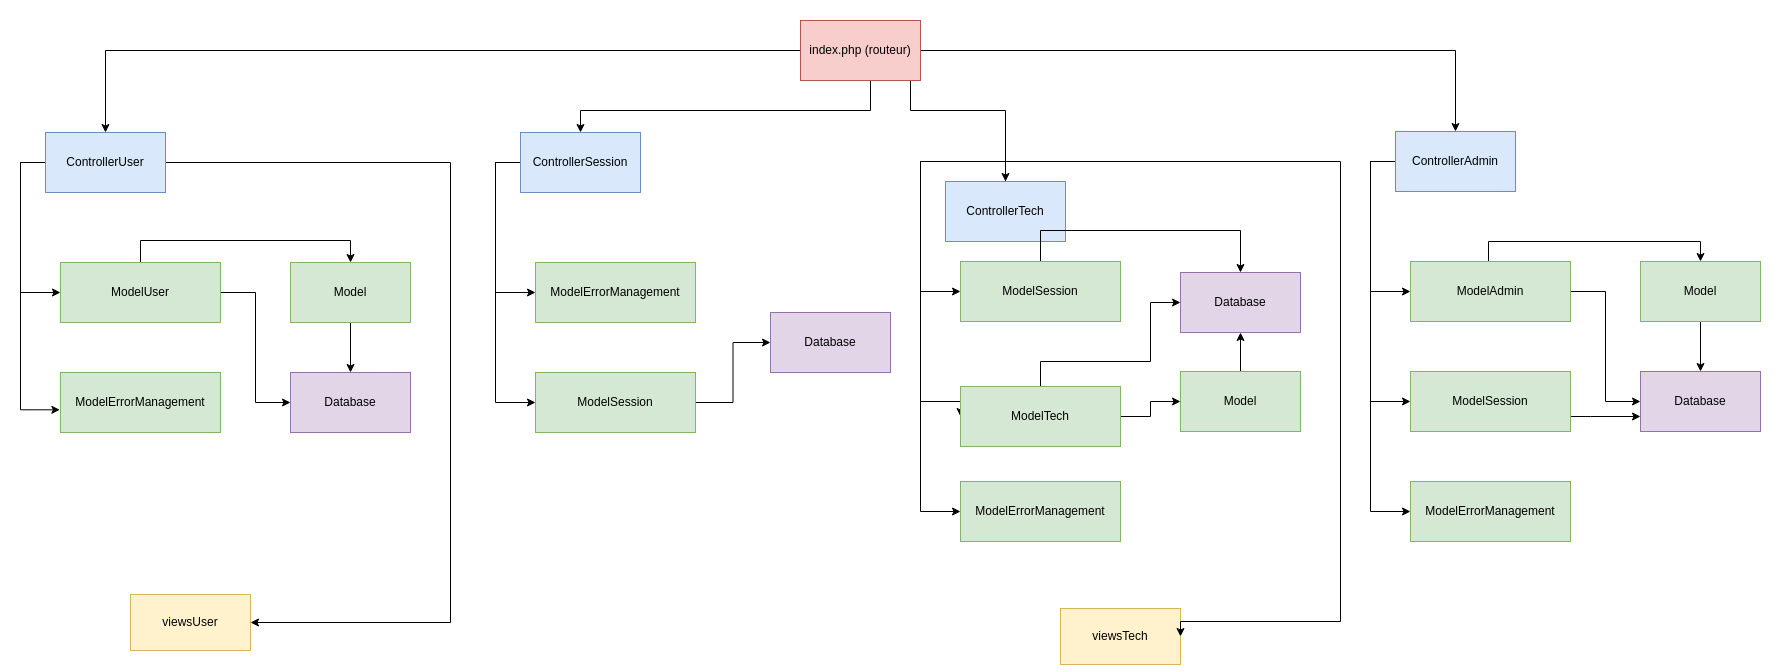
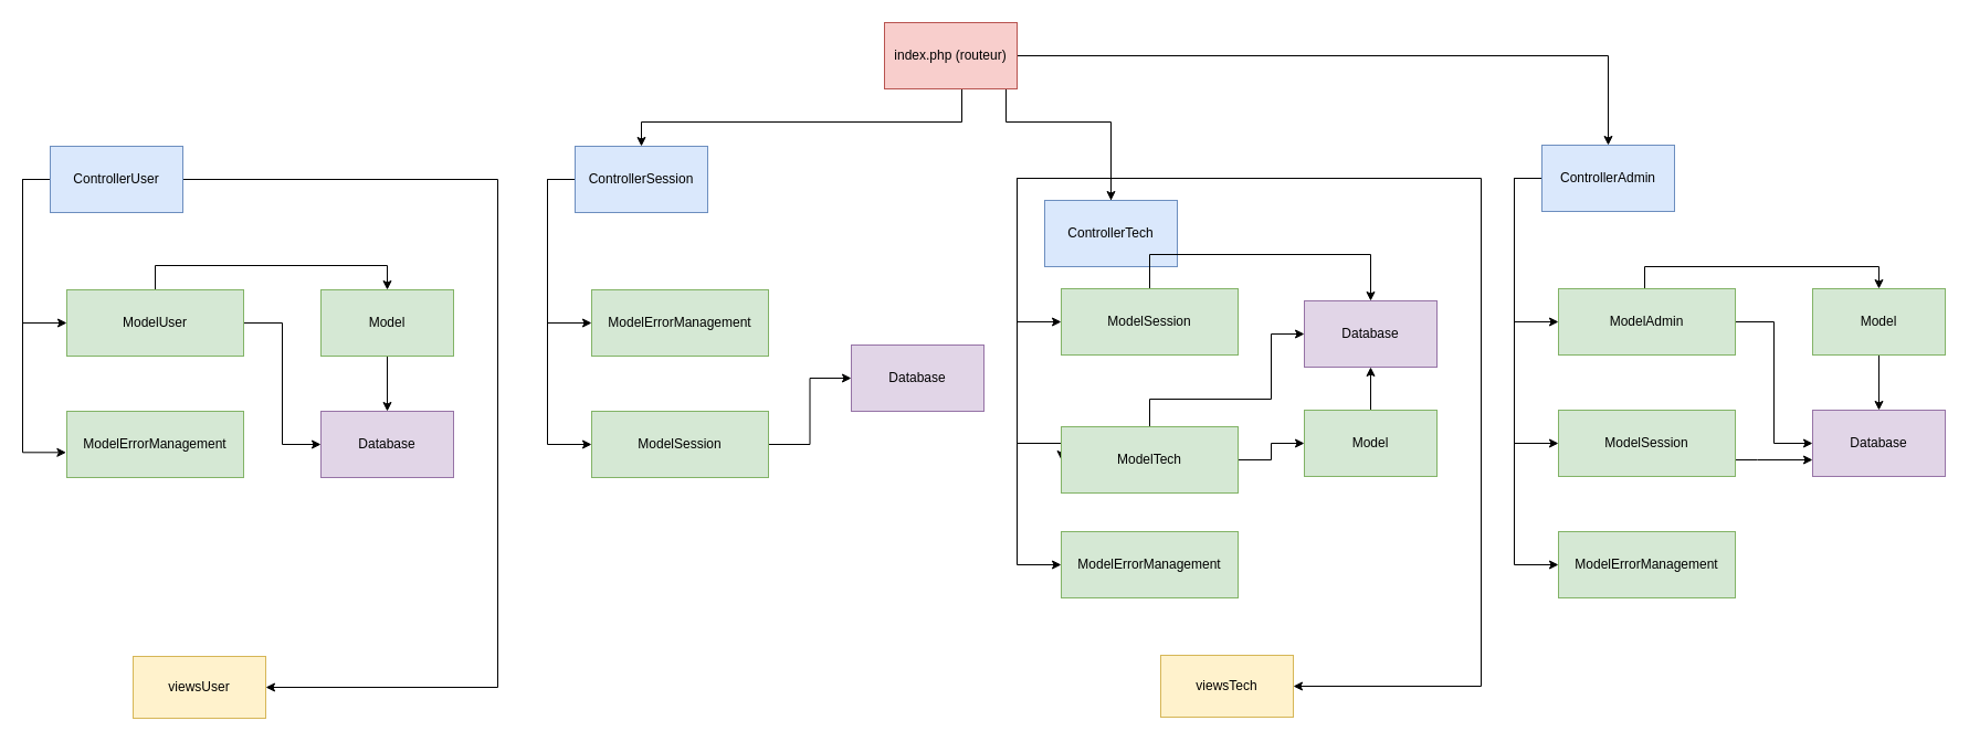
  <mxCell id="0" />
  <mxCell id="1" parent="0" />
- <mxCell id="2" value="viewsTech" style="rounded=0;whiteSpace=wrap;html=1;fillColor=#fff2cc;strokeColor=#d6b656;" parent="1" vertex="1"><mxGeometry x="1060" y="608" width="120" height="56" as="geometry" /></mxCell>
- <mxCell id="3" value="viewsUser" style="rounded=0;whiteSpace=wrap;html=1;fillColor=#fff2cc;strokeColor=#d6b656;" parent="1" vertex="1"><mxGeometry x="130" y="594" width="120" height="56" as="geometry" /></mxCell>
- <mxCell id="4" style="edgeStyle=orthogonalEdgeStyle;rounded=0;orthogonalLoop=1;jettySize=auto;html=1;entryX=0.5;entryY=0;entryDx=0;entryDy=0;" parent="1" source="8" target="17" edge="1"><mxGeometry relative="1" as="geometry" /></mxCell>
+ <mxCell id="2" value="viewsTech" style="rounded=0;whiteSpace=wrap;html=1;fillColor=#fff2cc;strokeColor=#d6b656;" parent="1" vertex="1"><mxGeometry x="1050" y="593" width="120" height="56" as="geometry" /></mxCell>
+ <mxCell id="3" value="viewsUser" style="rounded=0;whiteSpace=wrap;html=1;fillColor=#fff2cc;strokeColor=#d6b656;" parent="1" vertex="1"><mxGeometry x="120" y="594" width="120" height="56" as="geometry" /></mxCell>
  <mxCell id="5" style="edgeStyle=orthogonalEdgeStyle;rounded=0;orthogonalLoop=1;jettySize=auto;html=1;entryX=0.5;entryY=0;entryDx=0;entryDy=0;" parent="1" source="8" target="24" edge="1"><mxGeometry relative="1" as="geometry" /></mxCell>
  <mxCell id="6" style="edgeStyle=orthogonalEdgeStyle;rounded=0;orthogonalLoop=1;jettySize=auto;html=1;entryX=0.5;entryY=0;entryDx=0;entryDy=0;" parent="1" source="8" target="13" edge="1"><mxGeometry relative="1" as="geometry"><Array as="points"><mxPoint x="910" y="110" /><mxPoint x="1005" y="110" /></Array></mxGeometry></mxCell>
  <mxCell id="7" style="edgeStyle=orthogonalEdgeStyle;rounded=0;orthogonalLoop=1;jettySize=auto;html=1;entryX=0.5;entryY=0;entryDx=0;entryDy=0;" parent="1" source="8" target="20" edge="1"><mxGeometry relative="1" as="geometry"><Array as="points"><mxPoint x="870" y="110" /><mxPoint x="580" y="110" /></Array></mxGeometry></mxCell>
  <mxCell id="8" value="index.php (routeur)" style="rounded=0;whiteSpace=wrap;html=1;fillColor=#f8cecc;strokeColor=#b85450;" parent="1" vertex="1"><mxGeometry x="800" y="20" width="120" height="60" as="geometry" /></mxCell>
  <mxCell id="9" style="edgeStyle=orthogonalEdgeStyle;rounded=0;orthogonalLoop=1;jettySize=auto;html=1;entryX=0;entryY=0.5;entryDx=0;entryDy=0;" parent="1" source="13" target="30" edge="1"><mxGeometry relative="1" as="geometry"><Array as="points"><mxPoint x="920" y="161" /><mxPoint x="920" y="291" /></Array></mxGeometry></mxCell>
  <mxCell id="10" style="edgeStyle=orthogonalEdgeStyle;rounded=0;orthogonalLoop=1;jettySize=auto;html=1;entryX=0;entryY=0.5;entryDx=0;entryDy=0;" parent="1" source="13" target="27" edge="1"><mxGeometry relative="1" as="geometry"><Array as="points"><mxPoint x="920" y="161" /><mxPoint x="920" y="401" /></Array></mxGeometry></mxCell>
  <mxCell id="11" style="edgeStyle=orthogonalEdgeStyle;rounded=0;orthogonalLoop=1;jettySize=auto;html=1;entryX=0;entryY=0.5;entryDx=0;entryDy=0;" parent="1" source="13" target="28" edge="1"><mxGeometry relative="1" as="geometry"><Array as="points"><mxPoint x="920" y="161" /><mxPoint x="920" y="511" /></Array></mxGeometry></mxCell>
  <mxCell id="12" style="edgeStyle=orthogonalEdgeStyle;rounded=0;orthogonalLoop=1;jettySize=auto;html=1;entryX=1;entryY=0.5;entryDx=0;entryDy=0;" parent="1" source="13" target="2" edge="1"><mxGeometry relative="1" as="geometry"><Array as="points"><mxPoint x="1340" y="161" /><mxPoint x="1340" y="621" /></Array></mxGeometry></mxCell>
  <mxCell id="13" value="ControllerTech" style="whiteSpace=wrap;html=1;rounded=0;fillColor=#dae8fc;strokeColor=#6c8ebf;" parent="1" vertex="1"><mxGeometry x="945" y="181" width="120" height="60" as="geometry" /></mxCell>
  <mxCell id="14" style="edgeStyle=orthogonalEdgeStyle;rounded=0;orthogonalLoop=1;jettySize=auto;html=1;entryX=0;entryY=0.5;entryDx=0;entryDy=0;" parent="1" source="17" target="33" edge="1"><mxGeometry relative="1" as="geometry"><Array as="points"><mxPoint x="20" y="162" /><mxPoint x="20" y="292" /></Array></mxGeometry></mxCell>
  <mxCell id="15" style="edgeStyle=orthogonalEdgeStyle;rounded=0;orthogonalLoop=1;jettySize=auto;html=1;entryX=-0.004;entryY=0.622;entryDx=0;entryDy=0;entryPerimeter=0;" parent="1" source="17" target="34" edge="1"><mxGeometry relative="1" as="geometry"><Array as="points"><mxPoint x="20" y="162" /><mxPoint x="20" y="409" /></Array></mxGeometry></mxCell>
  <mxCell id="16" style="edgeStyle=orthogonalEdgeStyle;rounded=0;orthogonalLoop=1;jettySize=auto;html=1;entryX=1;entryY=0.5;entryDx=0;entryDy=0;" parent="1" source="17" target="3" edge="1"><mxGeometry relative="1" as="geometry"><Array as="points"><mxPoint x="450" y="162" /><mxPoint x="450" y="622" /></Array></mxGeometry></mxCell>
  <mxCell id="17" value="ControllerUser" style="whiteSpace=wrap;html=1;rounded=0;fillColor=#dae8fc;strokeColor=#6c8ebf;" parent="1" vertex="1"><mxGeometry x="45" y="132" width="120" height="60" as="geometry" /></mxCell>
  <mxCell id="18" style="edgeStyle=orthogonalEdgeStyle;rounded=0;orthogonalLoop=1;jettySize=auto;html=1;entryX=0;entryY=0.5;entryDx=0;entryDy=0;" parent="1" source="20" target="35" edge="1"><mxGeometry relative="1" as="geometry"><Array as="points"><mxPoint x="495" y="162" /><mxPoint x="495" y="292" /></Array></mxGeometry></mxCell>
  <mxCell id="19" style="edgeStyle=orthogonalEdgeStyle;rounded=0;orthogonalLoop=1;jettySize=auto;html=1;entryX=0;entryY=0.5;entryDx=0;entryDy=0;" parent="1" source="20" target="37" edge="1"><mxGeometry relative="1" as="geometry"><Array as="points"><mxPoint x="495" y="162" /><mxPoint x="495" y="402" /></Array></mxGeometry></mxCell>
  <mxCell id="20" value="ControllerSession" style="whiteSpace=wrap;html=1;rounded=0;fillColor=#dae8fc;strokeColor=#6c8ebf;" parent="1" vertex="1"><mxGeometry x="520" y="132" width="120" height="60" as="geometry" /></mxCell>
  <mxCell id="21" style="edgeStyle=orthogonalEdgeStyle;rounded=0;orthogonalLoop=1;jettySize=auto;html=1;entryX=0;entryY=0.5;entryDx=0;entryDy=0;" parent="1" source="24" target="40" edge="1"><mxGeometry relative="1" as="geometry"><Array as="points"><mxPoint x="1370" y="161" /><mxPoint x="1370" y="291" /></Array></mxGeometry></mxCell>
  <mxCell id="22" style="edgeStyle=orthogonalEdgeStyle;rounded=0;orthogonalLoop=1;jettySize=auto;html=1;entryX=0;entryY=0.5;entryDx=0;entryDy=0;" parent="1" source="24" target="42" edge="1"><mxGeometry relative="1" as="geometry"><Array as="points"><mxPoint x="1370" y="161" /><mxPoint x="1370" y="401" /></Array></mxGeometry></mxCell>
  <mxCell id="23" style="edgeStyle=orthogonalEdgeStyle;rounded=0;orthogonalLoop=1;jettySize=auto;html=1;entryX=0;entryY=0.5;entryDx=0;entryDy=0;" parent="1" source="24" target="43" edge="1"><mxGeometry relative="1" as="geometry"><Array as="points"><mxPoint x="1370" y="161" /><mxPoint x="1370" y="511" /></Array></mxGeometry></mxCell>
  <mxCell id="24" value="ControllerAdmin" style="whiteSpace=wrap;html=1;rounded=0;fillColor=#dae8fc;strokeColor=#6c8ebf;" parent="1" vertex="1"><mxGeometry x="1395" y="131" width="120" height="60" as="geometry" /></mxCell>
  <mxCell id="25" style="edgeStyle=orthogonalEdgeStyle;rounded=0;orthogonalLoop=1;jettySize=auto;html=1;entryX=0;entryY=0.5;entryDx=0;entryDy=0;" parent="1" source="27" target="47" edge="1"><mxGeometry relative="1" as="geometry" /></mxCell>
  <mxCell id="26" style="edgeStyle=orthogonalEdgeStyle;rounded=0;orthogonalLoop=1;jettySize=auto;html=1;entryX=0;entryY=0.5;entryDx=0;entryDy=0;" parent="1" source="27" target="50" edge="1"><mxGeometry relative="1" as="geometry"><Array as="points"><mxPoint x="1040" y="361" /><mxPoint x="1150" y="361" /><mxPoint x="1150" y="302" /></Array></mxGeometry></mxCell>
  <mxCell id="27" value="ModelTech" style="rounded=0;whiteSpace=wrap;html=1;fillColor=#d5e8d4;strokeColor=#82b366;" parent="1" vertex="1"><mxGeometry x="960" y="386" width="160" height="60" as="geometry" /></mxCell>
  <mxCell id="28" value="ModelErrorManagement" style="rounded=0;whiteSpace=wrap;html=1;fillColor=#d5e8d4;strokeColor=#82b366;" parent="1" vertex="1"><mxGeometry x="960" y="481" width="160" height="60" as="geometry" /></mxCell>
  <mxCell id="29" style="edgeStyle=orthogonalEdgeStyle;rounded=0;orthogonalLoop=1;jettySize=auto;html=1;entryX=0.5;entryY=0;entryDx=0;entryDy=0;" parent="1" source="30" target="50" edge="1"><mxGeometry relative="1" as="geometry"><Array as="points"><mxPoint x="1040" y="230" /><mxPoint x="1240" y="230" /></Array></mxGeometry></mxCell>
  <mxCell id="30" value="ModelSession" style="rounded=0;whiteSpace=wrap;html=1;fillColor=#d5e8d4;strokeColor=#82b366;" parent="1" vertex="1"><mxGeometry x="960" y="261" width="160" height="60" as="geometry" /></mxCell>
  <mxCell id="31" style="edgeStyle=orthogonalEdgeStyle;rounded=0;orthogonalLoop=1;jettySize=auto;html=1;entryX=0.5;entryY=0;entryDx=0;entryDy=0;" edge="1" parent="1" source="33" target="45"><mxGeometry relative="1" as="geometry"><Array as="points"><mxPoint x="140" y="240" /><mxPoint x="350" y="240" /></Array></mxGeometry></mxCell>
  <mxCell id="32" style="edgeStyle=orthogonalEdgeStyle;rounded=0;orthogonalLoop=1;jettySize=auto;html=1;entryX=0;entryY=0.5;entryDx=0;entryDy=0;" edge="1" parent="1" source="33" target="51"><mxGeometry relative="1" as="geometry" /></mxCell>
  <mxCell id="33" value="ModelUser" style="rounded=0;whiteSpace=wrap;html=1;fillColor=#d5e8d4;strokeColor=#82b366;" parent="1" vertex="1"><mxGeometry x="60" y="262" width="160" height="60" as="geometry" /></mxCell>
  <mxCell id="34" value="ModelErrorManagement" style="rounded=0;whiteSpace=wrap;html=1;fillColor=#d5e8d4;strokeColor=#82b366;" parent="1" vertex="1"><mxGeometry x="60" y="372" width="160" height="60" as="geometry" /></mxCell>
  <mxCell id="35" value="ModelErrorManagement" style="rounded=0;whiteSpace=wrap;html=1;fillColor=#d5e8d4;strokeColor=#82b366;" parent="1" vertex="1"><mxGeometry x="535" y="262" width="160" height="60" as="geometry" /></mxCell>
  <mxCell id="36" style="edgeStyle=orthogonalEdgeStyle;rounded=0;orthogonalLoop=1;jettySize=auto;html=1;entryX=0;entryY=0.5;entryDx=0;entryDy=0;" parent="1" source="37" target="53" edge="1"><mxGeometry relative="1" as="geometry" /></mxCell>
  <mxCell id="37" value="ModelSession" style="rounded=0;whiteSpace=wrap;html=1;fillColor=#d5e8d4;strokeColor=#82b366;" parent="1" vertex="1"><mxGeometry x="535" y="372" width="160" height="60" as="geometry" /></mxCell>
  <mxCell id="38" style="edgeStyle=orthogonalEdgeStyle;rounded=0;orthogonalLoop=1;jettySize=auto;html=1;entryX=0.5;entryY=0;entryDx=0;entryDy=0;exitX=0.5;exitY=0;exitDx=0;exitDy=0;" parent="1" source="40" target="49" edge="1"><mxGeometry relative="1" as="geometry"><Array as="points"><mxPoint x="1488" y="261" /><mxPoint x="1488" y="241" /><mxPoint x="1700" y="241" /></Array></mxGeometry></mxCell>
  <mxCell id="39" style="edgeStyle=orthogonalEdgeStyle;rounded=0;orthogonalLoop=1;jettySize=auto;html=1;entryX=0;entryY=0.5;entryDx=0;entryDy=0;" parent="1" source="40" target="52" edge="1"><mxGeometry relative="1" as="geometry" /></mxCell>
  <mxCell id="40" value="ModelAdmin" style="rounded=0;whiteSpace=wrap;html=1;fillColor=#d5e8d4;strokeColor=#82b366;" parent="1" vertex="1"><mxGeometry x="1410" y="261" width="160" height="60" as="geometry" /></mxCell>
  <mxCell id="41" style="edgeStyle=orthogonalEdgeStyle;rounded=0;orthogonalLoop=1;jettySize=auto;html=1;entryX=0;entryY=0.75;entryDx=0;entryDy=0;" parent="1" source="42" target="52" edge="1"><mxGeometry relative="1" as="geometry"><Array as="points"><mxPoint x="1590" y="416" /><mxPoint x="1590" y="416" /></Array></mxGeometry></mxCell>
  <mxCell id="42" value="ModelSession" style="rounded=0;whiteSpace=wrap;html=1;fillColor=#d5e8d4;strokeColor=#82b366;" parent="1" vertex="1"><mxGeometry x="1410" y="371" width="160" height="60" as="geometry" /></mxCell>
  <mxCell id="43" value="ModelErrorManagement" style="rounded=0;whiteSpace=wrap;html=1;fillColor=#d5e8d4;strokeColor=#82b366;" parent="1" vertex="1"><mxGeometry x="1410" y="481" width="160" height="60" as="geometry" /></mxCell>
  <mxCell id="44" style="edgeStyle=orthogonalEdgeStyle;rounded=0;orthogonalLoop=1;jettySize=auto;html=1;entryX=0.5;entryY=0;entryDx=0;entryDy=0;" parent="1" source="45" target="51" edge="1"><mxGeometry relative="1" as="geometry" /></mxCell>
  <mxCell id="45" value="Model" style="whiteSpace=wrap;html=1;rounded=0;fillColor=#d5e8d4;strokeColor=#82b366;" parent="1" vertex="1"><mxGeometry x="290" y="262" width="120" height="60" as="geometry" /></mxCell>
  <mxCell id="46" style="edgeStyle=orthogonalEdgeStyle;rounded=0;orthogonalLoop=1;jettySize=auto;html=1;entryX=0.5;entryY=1;entryDx=0;entryDy=0;" parent="1" source="47" target="50" edge="1"><mxGeometry relative="1" as="geometry" /></mxCell>
  <mxCell id="47" value="Model" style="whiteSpace=wrap;html=1;rounded=0;fillColor=#d5e8d4;strokeColor=#82b366;" parent="1" vertex="1"><mxGeometry x="1180" y="371" width="120" height="60" as="geometry" /></mxCell>
  <mxCell id="48" style="edgeStyle=orthogonalEdgeStyle;rounded=0;orthogonalLoop=1;jettySize=auto;html=1;entryX=0.5;entryY=0;entryDx=0;entryDy=0;" parent="1" source="49" target="52" edge="1"><mxGeometry relative="1" as="geometry" /></mxCell>
  <mxCell id="49" value="Model" style="whiteSpace=wrap;html=1;rounded=0;fillColor=#d5e8d4;strokeColor=#82b366;" parent="1" vertex="1"><mxGeometry x="1640" y="261" width="120" height="60" as="geometry" /></mxCell>
  <mxCell id="50" value="Database" style="whiteSpace=wrap;html=1;rounded=0;fillColor=#e1d5e7;strokeColor=#9673a6;" parent="1" vertex="1"><mxGeometry x="1180" y="272" width="120" height="60" as="geometry" /></mxCell>
  <mxCell id="51" value="Database" style="whiteSpace=wrap;html=1;rounded=0;fillColor=#e1d5e7;strokeColor=#9673a6;" parent="1" vertex="1"><mxGeometry x="290" y="372" width="120" height="60" as="geometry" /></mxCell>
  <mxCell id="52" value="Database" style="whiteSpace=wrap;html=1;rounded=0;fillColor=#e1d5e7;strokeColor=#9673a6;" parent="1" vertex="1"><mxGeometry x="1640" y="371" width="120" height="60" as="geometry" /></mxCell>
  <mxCell id="53" value="Database" style="whiteSpace=wrap;html=1;rounded=0;fillColor=#e1d5e7;strokeColor=#9673a6;" parent="1" vertex="1"><mxGeometry x="770" y="312" width="120" height="60" as="geometry" /></mxCell>
